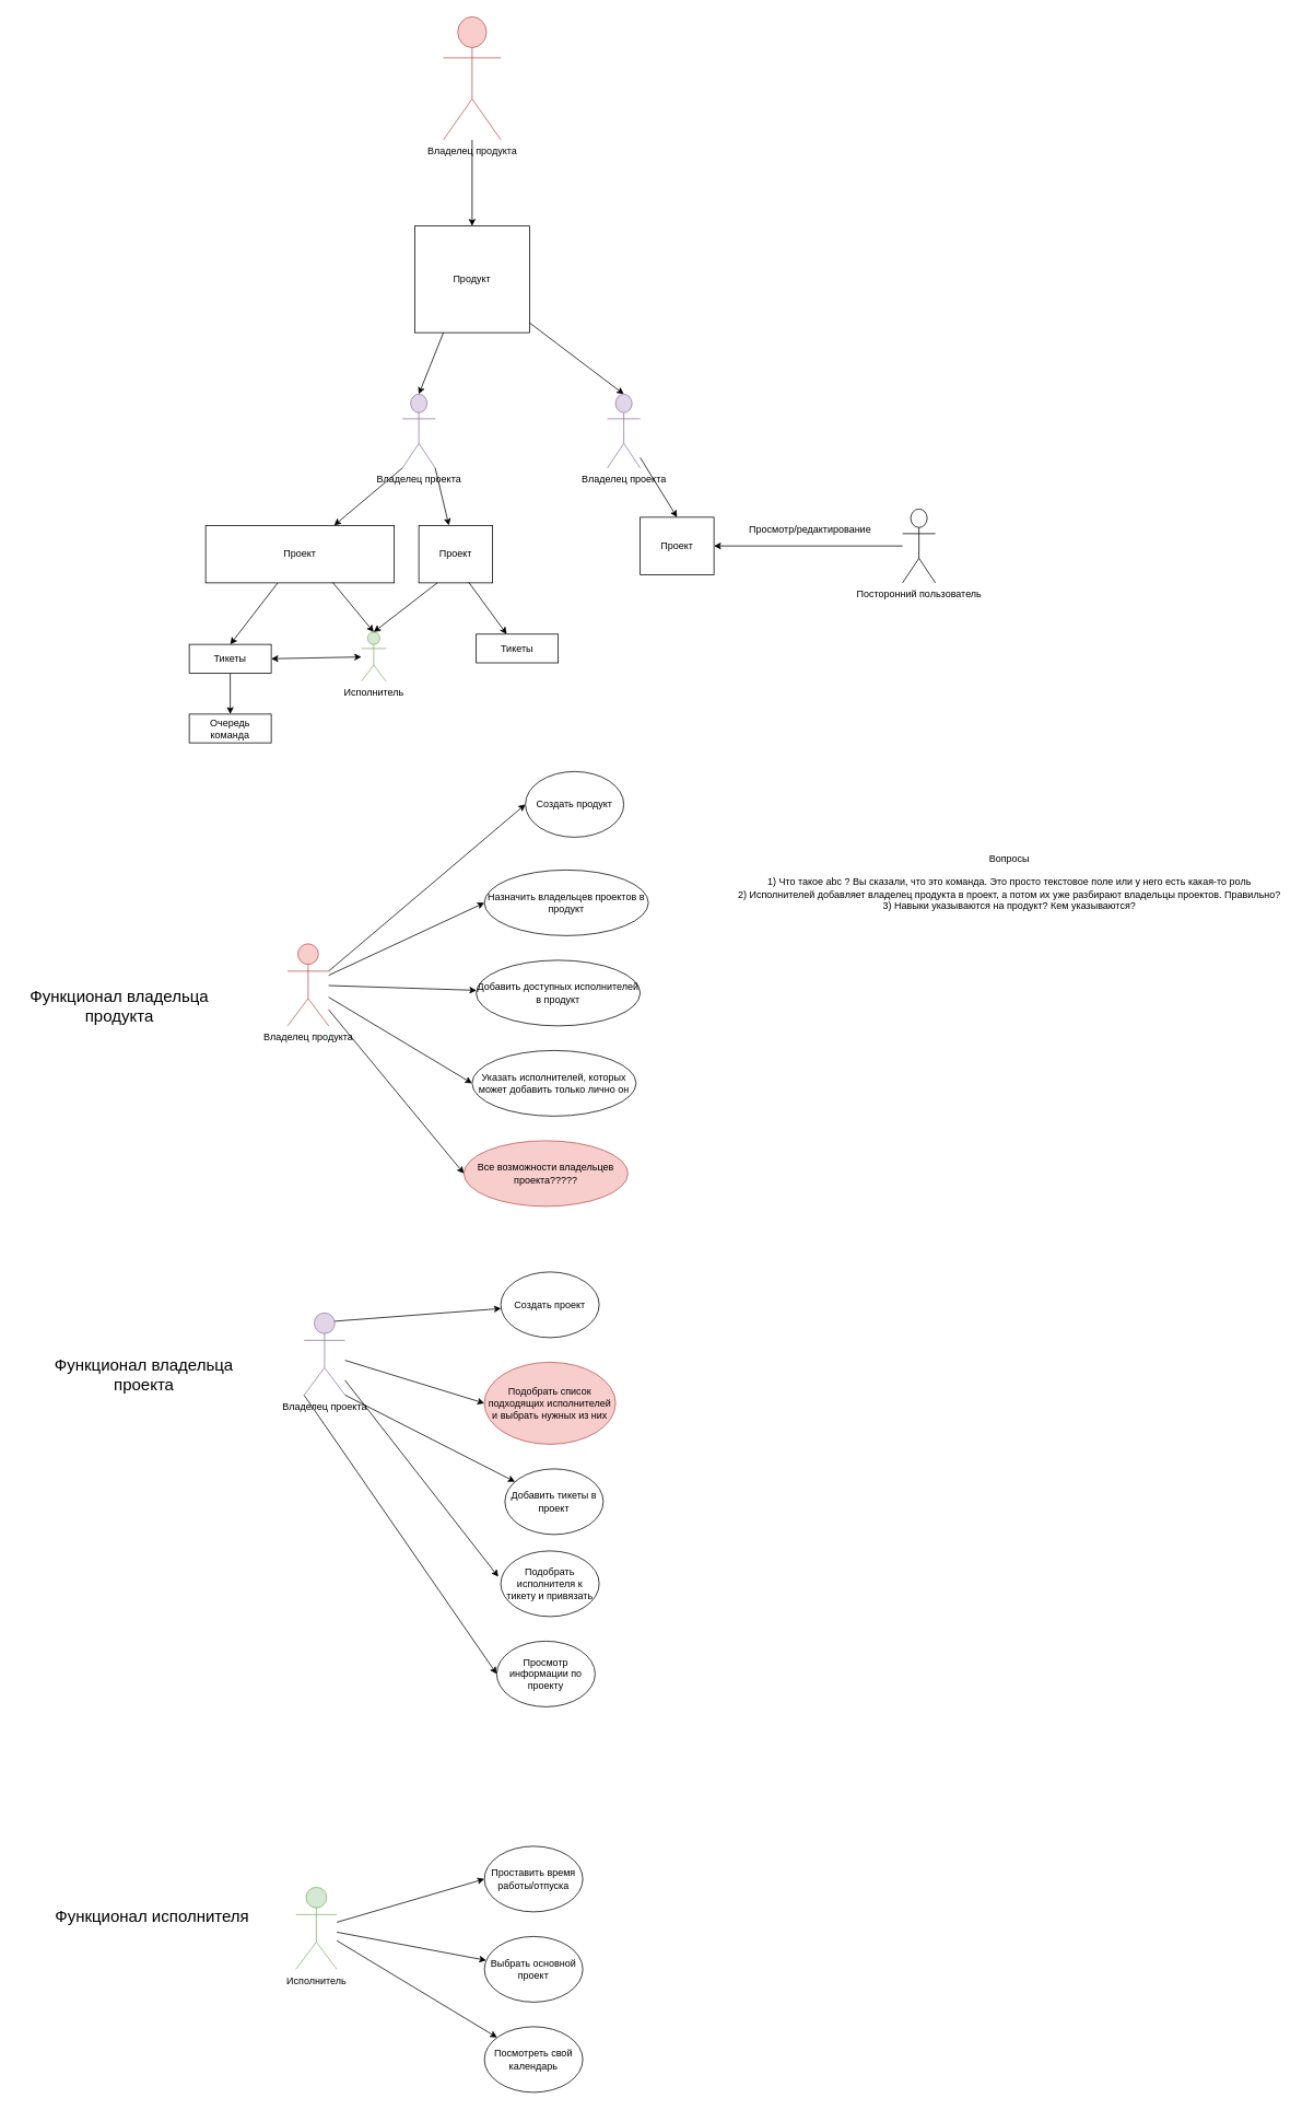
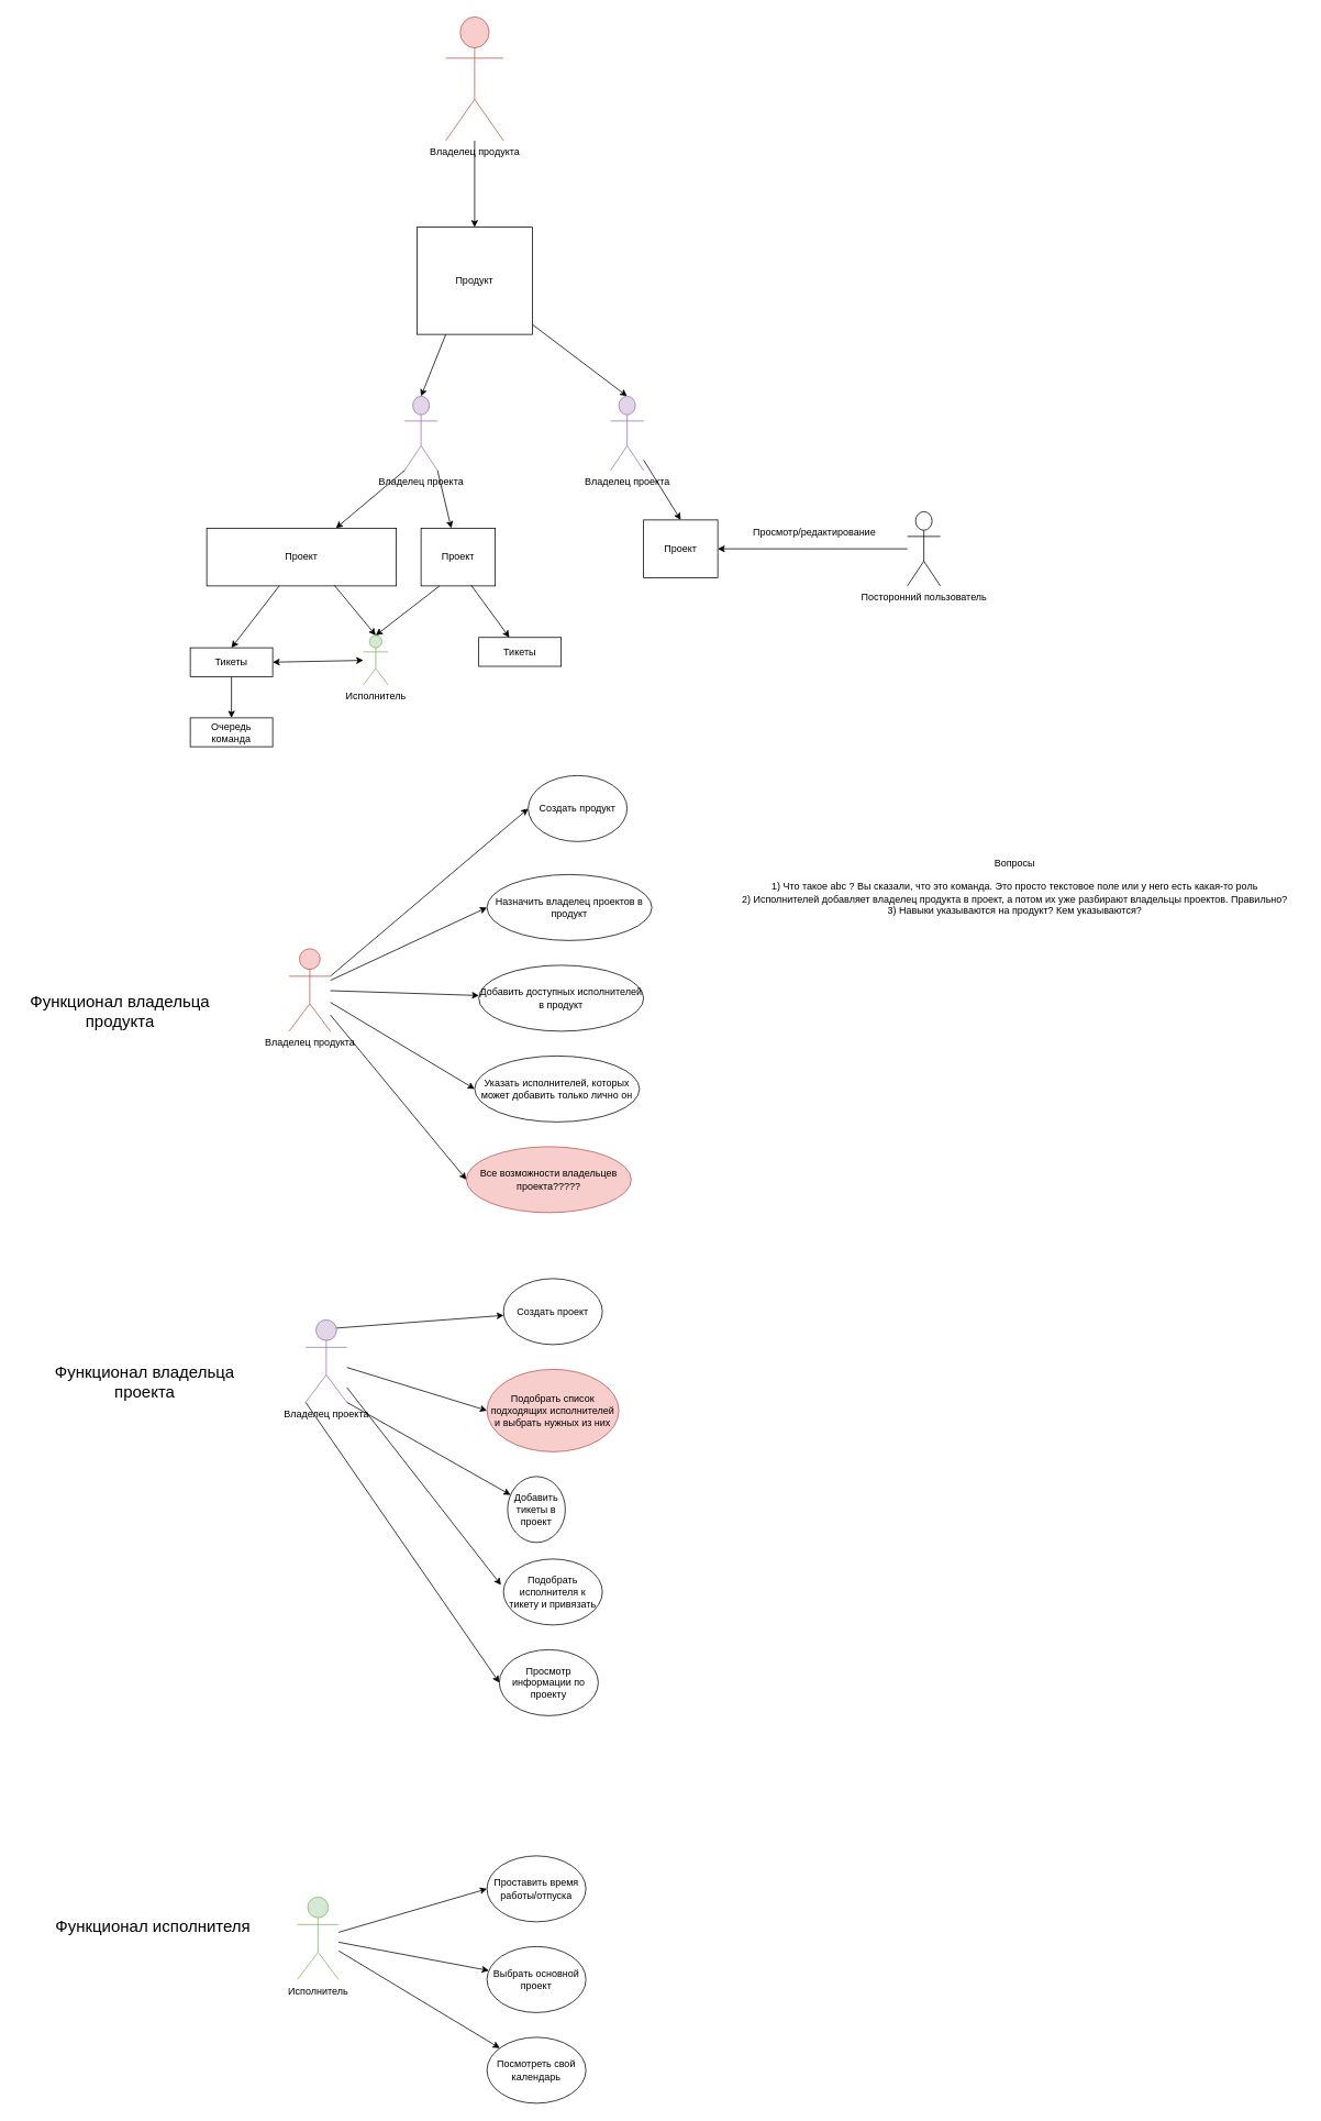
  <mxCell id="0" />
  <mxCell id="1" parent="0" />
  <mxCell id="2" value="Владелец продукта" style="shape=umlActor;verticalLabelPosition=bottom;verticalAlign=top;html=1;outlineConnect=0;fillColor=#f8cecc;strokeColor=#b85450;" vertex="1" parent="1"><mxGeometry x="540" y="20" width="70" height="150" as="geometry" /></mxCell>
  <mxCell id="3" value="Продукт" style="rounded=0;whiteSpace=wrap;html=1;" vertex="1" parent="1"><mxGeometry x="505" y="275" width="140" height="130" as="geometry" /></mxCell>
  <mxCell id="4" value="" style="endArrow=classic;html=1;rounded=0;exitX=0.25;exitY=1;exitDx=0;exitDy=0;entryX=0.5;entryY=0;entryDx=0;entryDy=0;entryPerimeter=0;" edge="1" parent="1" source="3" target="6"><mxGeometry width="50" height="50" relative="1" as="geometry"><mxPoint x="430" y="460" as="sourcePoint" /><mxPoint x="435" y="480" as="targetPoint" /></mxGeometry></mxCell>
  <mxCell id="5" value="" style="endArrow=classic;html=1;rounded=0;entryX=0.5;entryY=0;entryDx=0;entryDy=0;entryPerimeter=0;" edge="1" parent="1" source="3" target="7"><mxGeometry width="50" height="50" relative="1" as="geometry"><mxPoint x="585" y="415" as="sourcePoint" /><mxPoint x="687" y="480" as="targetPoint" /></mxGeometry></mxCell>
  <mxCell id="6" value="Владелец проекта" style="shape=umlActor;verticalLabelPosition=bottom;verticalAlign=top;html=1;outlineConnect=0;fillColor=#e1d5e7;strokeColor=#9673a6;" vertex="1" parent="1"><mxGeometry x="490" y="480" width="40" height="90" as="geometry" /></mxCell>
  <mxCell id="7" value="Владелец проекта" style="shape=umlActor;verticalLabelPosition=bottom;verticalAlign=top;html=1;outlineConnect=0;fillColor=#e1d5e7;strokeColor=#9673a6;" vertex="1" parent="1"><mxGeometry x="740" y="480" width="40" height="90" as="geometry" /></mxCell>
  <mxCell id="8" value="Проект" style="rounded=0;whiteSpace=wrap;html=1;" vertex="1" parent="1"><mxGeometry x="250" y="640" width="230" height="70" as="geometry" /></mxCell>
  <mxCell id="9" value="Проект" style="rounded=0;whiteSpace=wrap;html=1;" vertex="1" parent="1"><mxGeometry x="510" y="640" width="90" height="70" as="geometry" /></mxCell>
  <mxCell id="10" value="Проект" style="rounded=0;whiteSpace=wrap;html=1;" vertex="1" parent="1"><mxGeometry x="780" y="630" width="90" height="70" as="geometry" /></mxCell>
  <mxCell id="11" value="" style="endArrow=classic;html=1;rounded=0;exitX=0;exitY=1;exitDx=0;exitDy=0;exitPerimeter=0;" edge="1" parent="1" source="6" target="8"><mxGeometry width="50" height="50" relative="1" as="geometry"><mxPoint x="380" y="610" as="sourcePoint" /><mxPoint x="430" y="560" as="targetPoint" /></mxGeometry></mxCell>
  <mxCell id="12" value="" style="endArrow=classic;html=1;rounded=0;exitX=1;exitY=1;exitDx=0;exitDy=0;exitPerimeter=0;" edge="1" parent="1" source="6" target="9"><mxGeometry width="50" height="50" relative="1" as="geometry"><mxPoint x="501" y="550" as="sourcePoint" /><mxPoint x="461" y="640" as="targetPoint" /></mxGeometry></mxCell>
  <mxCell id="13" value="" style="endArrow=classic;html=1;rounded=0;entryX=0.5;entryY=0;entryDx=0;entryDy=0;" edge="1" parent="1" source="7" target="10"><mxGeometry width="50" height="50" relative="1" as="geometry"><mxPoint x="880" y="630" as="sourcePoint" /><mxPoint x="930" y="580" as="targetPoint" /></mxGeometry></mxCell>
  <mxCell id="14" value="" style="endArrow=classic;html=1;rounded=0;" edge="1" parent="1" source="2" target="3"><mxGeometry width="50" height="50" relative="1" as="geometry"><mxPoint x="620" y="240" as="sourcePoint" /><mxPoint x="670" y="190" as="targetPoint" /></mxGeometry></mxCell>
  <mxCell id="15" value="Просмотр/редактирование" style="text;html=1;strokeColor=none;fillColor=none;align=center;verticalAlign=middle;whiteSpace=wrap;rounded=0;" vertex="1" parent="1"><mxGeometry x="900" y="630" width="175" height="30" as="geometry" /></mxCell>
  <mxCell id="16" value="Исполнитель" style="shape=umlActor;verticalLabelPosition=bottom;verticalAlign=top;html=1;outlineConnect=0;fillColor=#d5e8d4;strokeColor=#82b366;" vertex="1" parent="1"><mxGeometry x="440" y="770" width="30" height="60" as="geometry" /></mxCell>
  <mxCell id="17" value="" style="endArrow=classic;html=1;rounded=0;exitX=0.673;exitY=0.989;exitDx=0;exitDy=0;entryX=0.5;entryY=0;entryDx=0;entryDy=0;entryPerimeter=0;exitPerimeter=0;" edge="1" parent="1" source="8" target="16"><mxGeometry width="50" height="50" relative="1" as="geometry"><mxPoint x="470" y="770" as="sourcePoint" /><mxPoint x="520" y="720" as="targetPoint" /></mxGeometry></mxCell>
  <mxCell id="18" value="Посторонний пользователь" style="shape=umlActor;verticalLabelPosition=bottom;verticalAlign=top;html=1;outlineConnect=0;" vertex="1" parent="1"><mxGeometry x="1100" y="620" width="40" height="90" as="geometry" /></mxCell>
  <mxCell id="19" value="" style="endArrow=classic;html=1;rounded=0;entryX=1;entryY=0.5;entryDx=0;entryDy=0;" edge="1" parent="1" source="18" target="10"><mxGeometry width="50" height="50" relative="1" as="geometry"><mxPoint x="860" y="750" as="sourcePoint" /><mxPoint x="910" y="700" as="targetPoint" /></mxGeometry></mxCell>
  <mxCell id="20" value="" style="edgeStyle=orthogonalEdgeStyle;rounded=0;orthogonalLoop=1;jettySize=auto;html=1;" edge="1" parent="1" source="21" target="60"><mxGeometry relative="1" as="geometry" /></mxCell>
  <mxCell id="21" value="&lt;div&gt;Тикеты&lt;/div&gt;" style="rounded=0;whiteSpace=wrap;html=1;" vertex="1" parent="1"><mxGeometry x="230" y="785" width="100" height="35" as="geometry" /></mxCell>
  <mxCell id="22" value="" style="endArrow=classic;html=1;rounded=0;entryX=0.5;entryY=0;entryDx=0;entryDy=0;" edge="1" parent="1" source="8" target="21"><mxGeometry width="50" height="50" relative="1" as="geometry"><mxPoint x="200" y="790" as="sourcePoint" /><mxPoint x="250" y="740" as="targetPoint" /></mxGeometry></mxCell>
  <mxCell id="23" value="&lt;div&gt;Тикеты&lt;/div&gt;" style="rounded=0;whiteSpace=wrap;html=1;" vertex="1" parent="1"><mxGeometry x="580" y="772.5" width="100" height="35" as="geometry" /></mxCell>
  <mxCell id="24" value="" style="endArrow=classic;html=1;rounded=0;exitX=0.674;exitY=0.986;exitDx=0;exitDy=0;exitPerimeter=0;" edge="1" parent="1" source="9" target="23"><mxGeometry width="50" height="50" relative="1" as="geometry"><mxPoint x="640" y="780" as="sourcePoint" /><mxPoint x="690" y="730" as="targetPoint" /></mxGeometry></mxCell>
  <mxCell id="25" value="" style="endArrow=classic;html=1;rounded=0;exitX=0.25;exitY=1;exitDx=0;exitDy=0;entryX=0.5;entryY=0;entryDx=0;entryDy=0;entryPerimeter=0;" edge="1" parent="1" source="9" target="16"><mxGeometry width="50" height="50" relative="1" as="geometry"><mxPoint x="550" y="820" as="sourcePoint" /><mxPoint x="600" y="770" as="targetPoint" /></mxGeometry></mxCell>
  <mxCell id="26" value="Функционал владельца продукта" style="text;html=1;strokeColor=none;fillColor=none;align=center;verticalAlign=middle;whiteSpace=wrap;rounded=0;fontSize=20;" vertex="1" parent="1"><mxGeometry x="20" y="1210" width="250" height="30" as="geometry" /></mxCell>
  <mxCell id="27" value="Владелец продукта" style="shape=umlActor;verticalLabelPosition=bottom;verticalAlign=top;html=1;outlineConnect=0;fillColor=#f8cecc;strokeColor=#b85450;" vertex="1" parent="1"><mxGeometry x="350" y="1150" width="50" height="100" as="geometry" /></mxCell>
  <mxCell id="28" value="" style="endArrow=classic;html=1;rounded=0;exitX=1;exitY=0.333;exitDx=0;exitDy=0;exitPerimeter=0;entryX=0;entryY=0.5;entryDx=0;entryDy=0;entryPerimeter=0;" edge="1" parent="1" source="27" target="29"><mxGeometry width="50" height="50" relative="1" as="geometry"><mxPoint x="500" y="1050" as="sourcePoint" /><mxPoint x="631" y="976.8" as="targetPoint" /></mxGeometry></mxCell>
  <mxCell id="29" value="Создать продукт" style="ellipse;whiteSpace=wrap;html=1;" vertex="1" parent="1"><mxGeometry x="640" y="940" width="120" height="80" as="geometry" /></mxCell>
- <mxCell id="30" value="Назначить владельцев проектов в продукт" style="ellipse;whiteSpace=wrap;html=1;" vertex="1" parent="1"><mxGeometry x="590" y="1060" width="200" height="80" as="geometry" /></mxCell>
+ <mxCell id="30" value="Назначить владелец проектов в продукт" style="ellipse;whiteSpace=wrap;html=1;" vertex="1" parent="1"><mxGeometry x="590" y="1060" width="200" height="80" as="geometry" /></mxCell>
  <mxCell id="31" value="" style="endArrow=classic;html=1;rounded=0;entryX=0;entryY=0.5;entryDx=0;entryDy=0;" edge="1" parent="1" source="27" target="30"><mxGeometry width="50" height="50" relative="1" as="geometry"><mxPoint x="465" y="1023" as="sourcePoint" /><mxPoint x="606" y="987" as="targetPoint" /></mxGeometry></mxCell>
  <mxCell id="32" value="Добавить доступных исполнителей в продукт" style="ellipse;whiteSpace=wrap;html=1;" vertex="1" parent="1"><mxGeometry x="580" y="1170" width="200" height="80" as="geometry" /></mxCell>
  <mxCell id="33" value="Указать исполнителей, которых может добавить только лично он" style="ellipse;whiteSpace=wrap;html=1;" vertex="1" parent="1"><mxGeometry x="575" y="1280" width="200" height="80" as="geometry" /></mxCell>
  <mxCell id="34" value="Все возможности владельцев проекта?????" style="ellipse;whiteSpace=wrap;html=1;fillColor=#f8cecc;strokeColor=#b85450;" vertex="1" parent="1"><mxGeometry x="565" y="1390" width="200" height="80" as="geometry" /></mxCell>
  <mxCell id="35" value="" style="endArrow=classic;html=1;rounded=0;" edge="1" parent="1" source="27" target="32"><mxGeometry width="50" height="50" relative="1" as="geometry"><mxPoint x="410" y="1198" as="sourcePoint" /><mxPoint x="600" y="1110" as="targetPoint" /></mxGeometry></mxCell>
  <mxCell id="36" value="" style="endArrow=classic;html=1;rounded=0;entryX=0;entryY=0.5;entryDx=0;entryDy=0;" edge="1" parent="1" source="27" target="33"><mxGeometry width="50" height="50" relative="1" as="geometry"><mxPoint x="410" y="1211" as="sourcePoint" /><mxPoint x="590" y="1217" as="targetPoint" /></mxGeometry></mxCell>
  <mxCell id="37" value="" style="endArrow=classic;html=1;rounded=0;entryX=0;entryY=0.5;entryDx=0;entryDy=0;" edge="1" parent="1" source="27" target="34"><mxGeometry width="50" height="50" relative="1" as="geometry"><mxPoint x="410" y="1225" as="sourcePoint" /><mxPoint x="585" y="1330" as="targetPoint" /></mxGeometry></mxCell>
  <mxCell id="38" value="Функционал владельца проекта" style="text;html=1;strokeColor=none;fillColor=none;align=center;verticalAlign=middle;whiteSpace=wrap;rounded=0;fontSize=20;" vertex="1" parent="1"><mxGeometry x="50" y="1660" width="250" height="30" as="geometry" /></mxCell>
  <mxCell id="39" value="Владелец проекта" style="shape=umlActor;verticalLabelPosition=bottom;verticalAlign=top;html=1;outlineConnect=0;fillColor=#e1d5e7;strokeColor=#9673a6;" vertex="1" parent="1"><mxGeometry x="370" y="1600" width="50" height="100" as="geometry" /></mxCell>
  <mxCell id="40" value="Создать проект" style="ellipse;whiteSpace=wrap;html=1;" vertex="1" parent="1"><mxGeometry x="610" y="1550" width="120" height="80" as="geometry" /></mxCell>
  <mxCell id="41" value="Подобрать список подходящих исполнителей и выбрать нужных из них" style="ellipse;whiteSpace=wrap;html=1;fillColor=#f8cecc;strokeColor=#b85450;" vertex="1" parent="1"><mxGeometry x="590" y="1660" width="160" height="100" as="geometry" /></mxCell>
  <mxCell id="42" value="" style="endArrow=classic;html=1;rounded=0;exitX=0.75;exitY=0.1;exitDx=0;exitDy=0;exitPerimeter=0;" edge="1" parent="1" source="39" target="40"><mxGeometry width="50" height="50" relative="1" as="geometry"><mxPoint x="450" y="1610" as="sourcePoint" /><mxPoint x="500" y="1560" as="targetPoint" /></mxGeometry></mxCell>
  <mxCell id="43" value="" style="endArrow=classic;html=1;rounded=0;entryX=0;entryY=0.5;entryDx=0;entryDy=0;" edge="1" parent="1" source="39" target="41"><mxGeometry width="50" height="50" relative="1" as="geometry"><mxPoint x="418" y="1620" as="sourcePoint" /><mxPoint x="601" y="1597" as="targetPoint" /></mxGeometry></mxCell>
- <mxCell id="44" value="Добавить тикеты в проект" style="ellipse;whiteSpace=wrap;html=1;" vertex="1" parent="1"><mxGeometry x="615" y="1790" width="120" height="80" as="geometry" /></mxCell>
+ <mxCell id="44" value="Добавить тикеты в проект" style="ellipse;whiteSpace=wrap;html=1;" vertex="1" parent="1"><mxGeometry x="615" y="1790" width="70" height="80" as="geometry" /></mxCell>
  <mxCell id="45" value="" style="endArrow=classic;html=1;rounded=0;exitX=1;exitY=1;exitDx=0;exitDy=0;exitPerimeter=0;" edge="1" parent="1" source="39" target="44"><mxGeometry width="50" height="50" relative="1" as="geometry"><mxPoint x="510" y="1870" as="sourcePoint" /><mxPoint x="560" y="1820" as="targetPoint" /></mxGeometry></mxCell>
  <mxCell id="46" value="Подобрать исполнителя к тикету и привязать" style="ellipse;whiteSpace=wrap;html=1;" vertex="1" parent="1"><mxGeometry x="610" y="1890" width="120" height="80" as="geometry" /></mxCell>
  <mxCell id="47" value="" style="endArrow=classic;html=1;rounded=0;entryX=-0.025;entryY=0.394;entryDx=0;entryDy=0;entryPerimeter=0;" edge="1" parent="1" source="39" target="46"><mxGeometry width="50" height="50" relative="1" as="geometry"><mxPoint x="320" y="1900" as="sourcePoint" /><mxPoint x="370" y="1850" as="targetPoint" /></mxGeometry></mxCell>
  <mxCell id="48" value="Функционал исполнителя" style="text;html=1;strokeColor=none;fillColor=none;align=center;verticalAlign=middle;whiteSpace=wrap;rounded=0;fontSize=20;" vertex="1" parent="1"><mxGeometry x="60" y="2320" width="250" height="30" as="geometry" /></mxCell>
  <mxCell id="49" value="Исполнитель" style="shape=umlActor;verticalLabelPosition=bottom;verticalAlign=top;html=1;outlineConnect=0;fillColor=#d5e8d4;strokeColor=#82b366;" vertex="1" parent="1"><mxGeometry x="360" y="2300" width="50" height="100" as="geometry" /></mxCell>
  <mxCell id="50" value="" style="endArrow=classic;html=1;rounded=0;entryX=0;entryY=0.5;entryDx=0;entryDy=0;" edge="1" parent="1" source="49" target="51"><mxGeometry width="50" height="50" relative="1" as="geometry"><mxPoint x="440" y="2285" as="sourcePoint" /><mxPoint x="580" y="2290" as="targetPoint" /></mxGeometry></mxCell>
  <mxCell id="51" value="Проставить время работы/отпуска" style="ellipse;whiteSpace=wrap;html=1;" vertex="1" parent="1"><mxGeometry x="590" y="2250" width="120" height="80" as="geometry" /></mxCell>
  <mxCell id="52" value="Выбрать основной проект" style="ellipse;whiteSpace=wrap;html=1;" vertex="1" parent="1"><mxGeometry x="590" y="2360" width="120" height="80" as="geometry" /></mxCell>
  <mxCell id="53" value="" style="endArrow=classic;html=1;rounded=0;" edge="1" parent="1" source="49" target="52"><mxGeometry width="50" height="50" relative="1" as="geometry"><mxPoint x="490" y="2450" as="sourcePoint" /><mxPoint x="540" y="2400" as="targetPoint" /></mxGeometry></mxCell>
  <mxCell id="54" value="Посмотреть свой календарь" style="ellipse;whiteSpace=wrap;html=1;" vertex="1" parent="1"><mxGeometry x="590" y="2470" width="120" height="80" as="geometry" /></mxCell>
  <mxCell id="55" value="" style="endArrow=classic;html=1;rounded=0;" edge="1" parent="1" source="49" target="54"><mxGeometry width="50" height="50" relative="1" as="geometry"><mxPoint x="330" y="2570" as="sourcePoint" /><mxPoint x="380" y="2520" as="targetPoint" /></mxGeometry></mxCell>
  <mxCell id="56" value="" style="endArrow=classic;startArrow=classic;html=1;rounded=0;exitX=1;exitY=0.5;exitDx=0;exitDy=0;" edge="1" parent="1" source="21" target="16"><mxGeometry width="50" height="50" relative="1" as="geometry"><mxPoint x="330" y="890" as="sourcePoint" /><mxPoint x="380" y="840" as="targetPoint" /></mxGeometry></mxCell>
  <mxCell id="57" value="Просмотр информации по проекту" style="ellipse;whiteSpace=wrap;html=1;" vertex="1" parent="1"><mxGeometry x="605" y="2000" width="120" height="80" as="geometry" /></mxCell>
  <mxCell id="58" value="" style="endArrow=classic;html=1;rounded=0;entryX=0;entryY=0.5;entryDx=0;entryDy=0;exitX=0;exitY=1;exitDx=0;exitDy=0;exitPerimeter=0;" edge="1" parent="1" source="39" target="57"><mxGeometry width="50" height="50" relative="1" as="geometry"><mxPoint x="370" y="1710" as="sourcePoint" /><mxPoint x="617" y="1932" as="targetPoint" /></mxGeometry></mxCell>
  <mxCell id="59" value="Вопросы&lt;br&gt;&lt;br&gt;1) Что такое abc ? Вы сказали, что это команда. Это просто текстовое поле или у него есть какая-то роль&lt;br&gt;2) Исполнителей добавляет владелец продукта в проект, а потом их уже разбирают владельцы проектов. Правильно?&lt;br&gt;3) Навыки указываются на продукт? Кем указываются?" style="text;html=1;align=center;verticalAlign=middle;resizable=0;points=[];autosize=1;strokeColor=none;fillColor=none;" vertex="1" parent="1"><mxGeometry x="880" y="1030" width="700" height="90" as="geometry" /></mxCell>
  <mxCell id="60" value="Очередь команда" style="rounded=0;whiteSpace=wrap;html=1;" vertex="1" parent="1"><mxGeometry x="230" y="870" width="100" height="35" as="geometry" /></mxCell>
